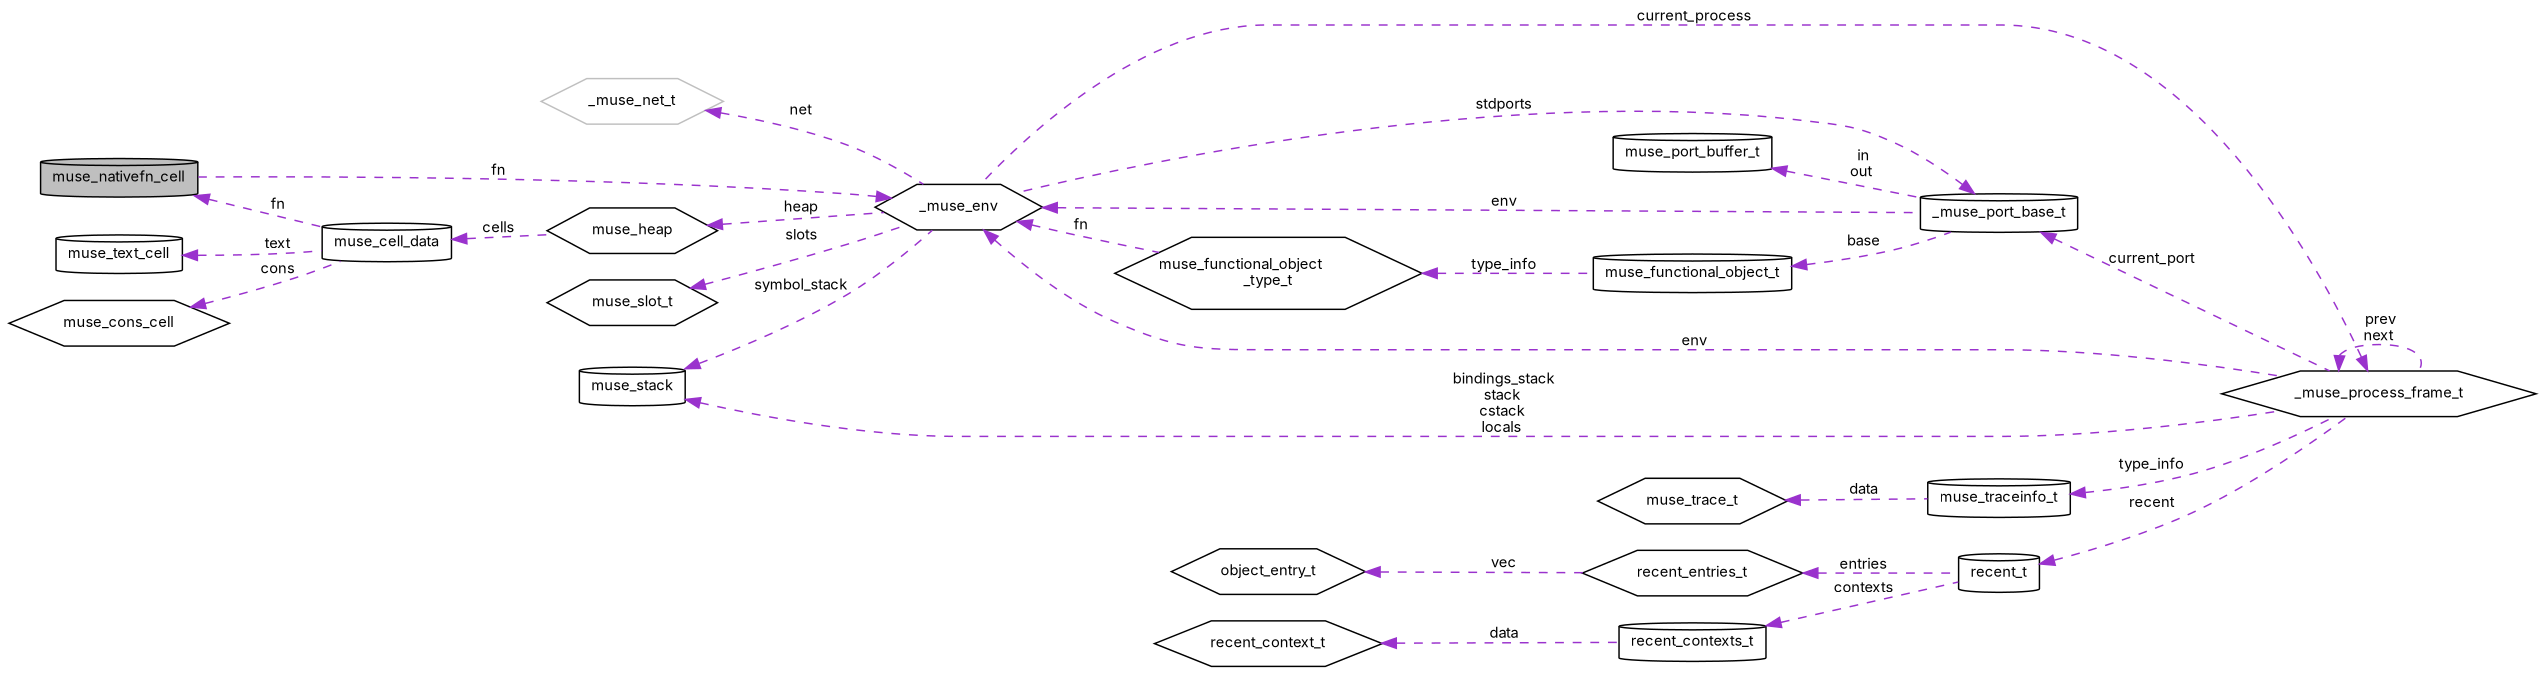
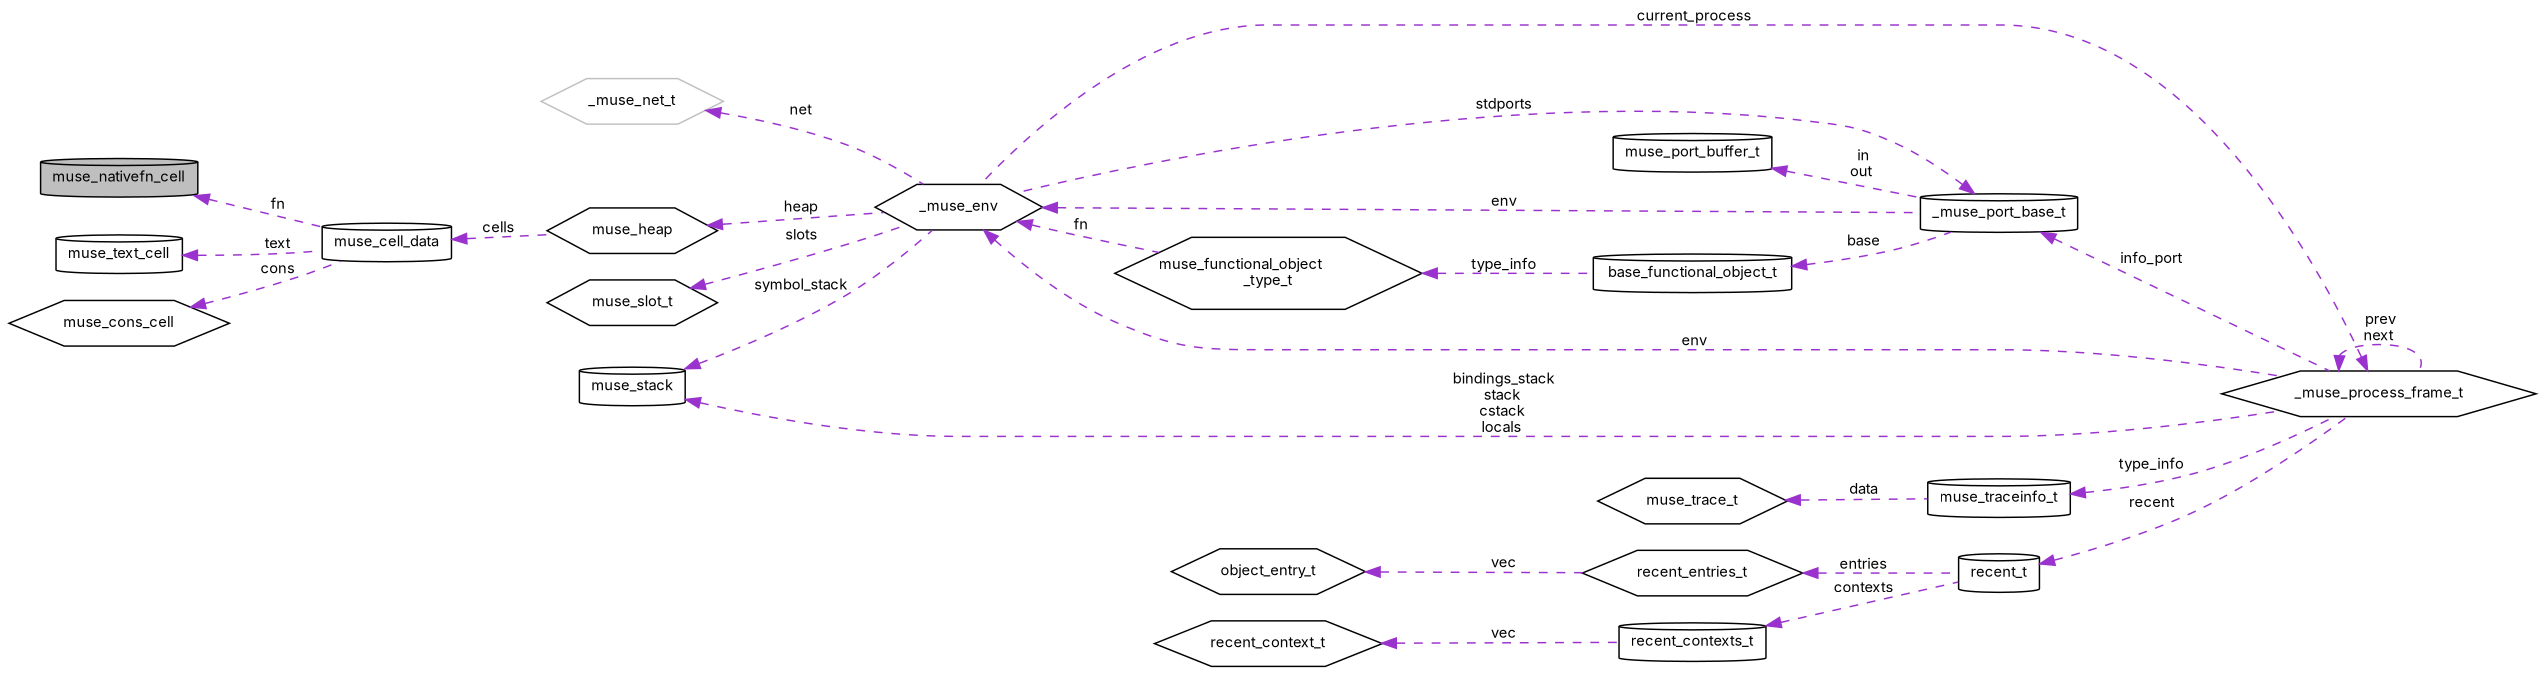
  digraph {
    fontname=Inter
    rankdir=LR
    node [color=black fillcolor=white fontname=Inter fontsize=10 shape=hexagon style=filled]
    edge [color=darkorchid3 dir=back fontname=Inter fontsize=10 labelfontname=FreeSans labelfontsize=10 style=dashed]
    n1 [fillcolor=grey75 fontcolor=black height=0.2 label=muse_nativefn_cell shape=cylinder width=0.4]
    n2 [height=0.2 label=muse_cell_data shape=cylinder width=0.4]
    n3 [height=0.2 label=muse_heap width=0.4]
    n4 [height=0.2 label=_muse_env width=0.4]
    n5 [height=0.2 label=_muse_port_base_t shape=cylinder width=0.4]
    n6 [height=0.2 label="muse_functional_object\l_type_t" width=0.4]
    n7 [height=0.2 label=_muse_process_frame_t width=0.4]
-   n8 [height=0.2 label=muse_functional_object_t shape=cylinder width=0.4]
+   n8 [height=0.2 label=base_functional_object_t shape=cylinder width=0.4]
    n9 [height=0.2 label=muse_slot_t width=0.4]
    n10 [height=0.2 label=muse_port_buffer_t shape=cylinder width=0.4]
    n11 [height=0.2 label=muse_cons_cell width=0.4]
    n12 [height=0.2 label=muse_text_cell shape=cylinder width=0.4]
    n13 [height=0.2 label=muse_stack shape=cylinder width=0.4]
    n14 [color=grey75 height=0.2 label=_muse_net_t width=0.4]
    n15 [height=0.2 label=muse_traceinfo_t shape=cylinder width=0.4]
    n16 [height=0.2 label=muse_trace_t width=0.4]
    n17 [height=0.2 label=recent_t shape=cylinder width=0.4]
    n18 [height=0.2 label=recent_contexts_t shape=cylinder width=0.4]
    n19 [height=0.2 label=recent_context_t width=0.4]
    n20 [height=0.2 label=recent_entries_t width=0.4]
    n21 [height=0.2 label=object_entry_t width=0.4]
    n1 -> n2 [label=" fn"]
    n2 -> n3 [label=" cells"]
    n3 -> n4 [label=" heap"]
-   n4 -> n1 [label=" fn"]
    n4 -> n5 [label=" env"]
    n4 -> n6 [label=" fn"]
    n4 -> n7 [label=" env"]
    n5 -> n4 [label=" stdports"]
-   n5 -> n7 [label=" current_port"]
+   n5 -> n7 [label=" info_port"]
    n6 -> n8 [label=" type_info"]
    n7 -> n4 [label=" current_process"]
    n7 -> n7 [label=" prev\nnext"]
    n8 -> n5 [label=" base"]
    n9 -> n4 [label=" slots"]
    n10 -> n5 [label=" in\nout"]
    n11 -> n2 [label=" cons"]
    n12 -> n2 [label=" text"]
    n13 -> n4 [label=" symbol_stack"]
    n13 -> n7 [label=" bindings_stack\nstack\ncstack\nlocals"]
    n14 -> n4 [label=" net"]
    n15 -> n7 [label=" type_info"]
    n16 -> n15 [label=" data"]
    n17 -> n7 [label=" recent"]
    n18 -> n17 [label=" contexts"]
-   n19 -> n18 [label=" data"]
+   n19 -> n18 [label=" vec"]
    n20 -> n17 [label=" entries"]
    n21 -> n20 [label=" vec"]
  }
